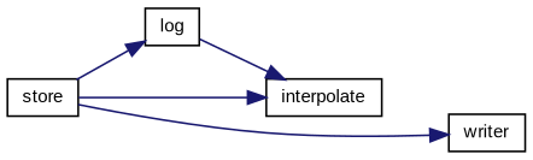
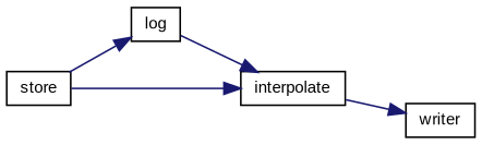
  digraph {
    fontname="Liberation Sans"
    rankdir=LR
    node [color=black fillcolor=white fontname="Liberation Sans" fontsize=10 shape=record style=filled]
    edge [color=midnightblue fontname="Liberation Sans" fontsize=10 labelfontname=Helvetica labelfontsize=10 style=solid]
    n1 [height=0.2 label=log width=0.4]
    n2 [height=0.2 label=interpolate width=0.4]
    n3 [height=0.2 label=writer width=0.4]
    n4 [height=0.2 label=store width=0.4]
    n1 -> n2
-   n4 -> n3
+   n2 -> n3
    n4 -> n1
    n4 -> n2
  }
